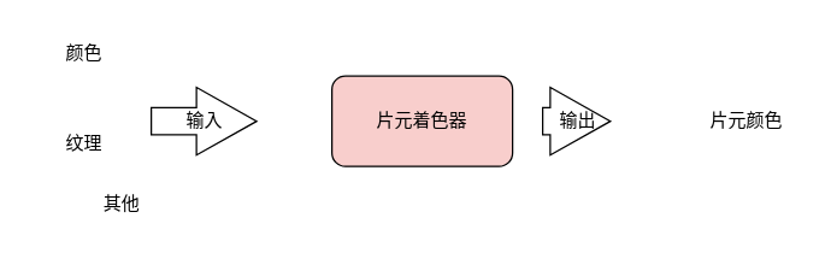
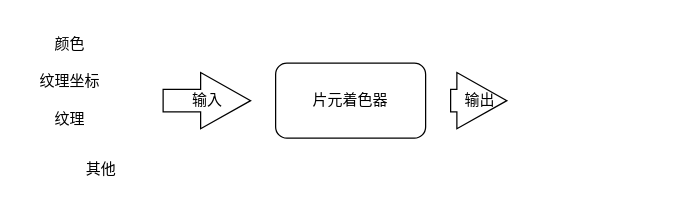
  <mxCell id="0" />
  <mxCell id="1" parent="0" />
- <mxCell id="2" value="片元着色器" style="rounded=1;whiteSpace=wrap;html=1;fillColor=#f8cecc;" vertex="1" parent="1"><mxGeometry x="220" y="50" width="120" height="60" as="geometry" /></mxCell>
+ <mxCell id="2" value="片元着色器" style="rounded=1;whiteSpace=wrap;html=1;" vertex="1" parent="1"><mxGeometry x="220" y="50" width="120" height="60" as="geometry" /></mxCell>
  <mxCell id="3" value="输出" style="html=1;shadow=0;dashed=0;align=center;verticalAlign=middle;shape=mxgraph.arrows2.arrow;dy=0.6;dx=40;notch=0;" vertex="1" parent="1"><mxGeometry x="360" y="57.5" width="45" height="45" as="geometry" /></mxCell>
- <mxCell id="4" value="输入" style="html=1;shadow=0;dashed=0;align=center;verticalAlign=middle;shape=mxgraph.arrows2.arrow;dy=0.6;dx=40;notch=0;" vertex="1" parent="1"><mxGeometry x="100" y="57.5" width="70" height="45" as="geometry" /></mxCell>
- <mxCell id="5" value="片元颜色" style="text;html=1;align=center;verticalAlign=middle;resizable=0;points=[];autosize=1;strokeColor=none;fillColor=none;" vertex="1" parent="1"><mxGeometry x="460" y="65" width="70" height="30" as="geometry" /></mxCell>
+ <mxCell id="4" value="输入" style="html=1;shadow=0;dashed=0;align=center;verticalAlign=middle;shape=mxgraph.arrows2.arrow;dy=0.6;dx=40;notch=0;" vertex="1" parent="1"><mxGeometry x="130" y="57.5" width="70" height="45" as="geometry" /></mxCell>
  <mxCell id="6" value="颜色" style="text;html=1;align=center;verticalAlign=middle;resizable=0;points=[];autosize=1;strokeColor=none;fillColor=none;" vertex="1" parent="1"><mxGeometry x="30" y="20" width="50" height="30" as="geometry" /></mxCell>
+ <mxCell id="7" value="纹理坐标" style="text;html=1;align=center;verticalAlign=middle;resizable=0;points=[];autosize=1;strokeColor=none;fillColor=none;" vertex="1" parent="1"><mxGeometry x="20" y="50" width="70" height="30" as="geometry" /></mxCell>
  <mxCell id="8" value="纹理" style="text;html=1;align=center;verticalAlign=middle;resizable=0;points=[];autosize=1;strokeColor=none;fillColor=none;" vertex="1" parent="1"><mxGeometry x="30" y="80" width="50" height="30" as="geometry" /></mxCell>
  <mxCell id="9" value="其他" style="text;html=1;align=center;verticalAlign=middle;resizable=0;points=[];autosize=1;strokeColor=none;fillColor=none;" vertex="1" parent="1"><mxGeometry x="55" y="120" width="50" height="30" as="geometry" /></mxCell>
